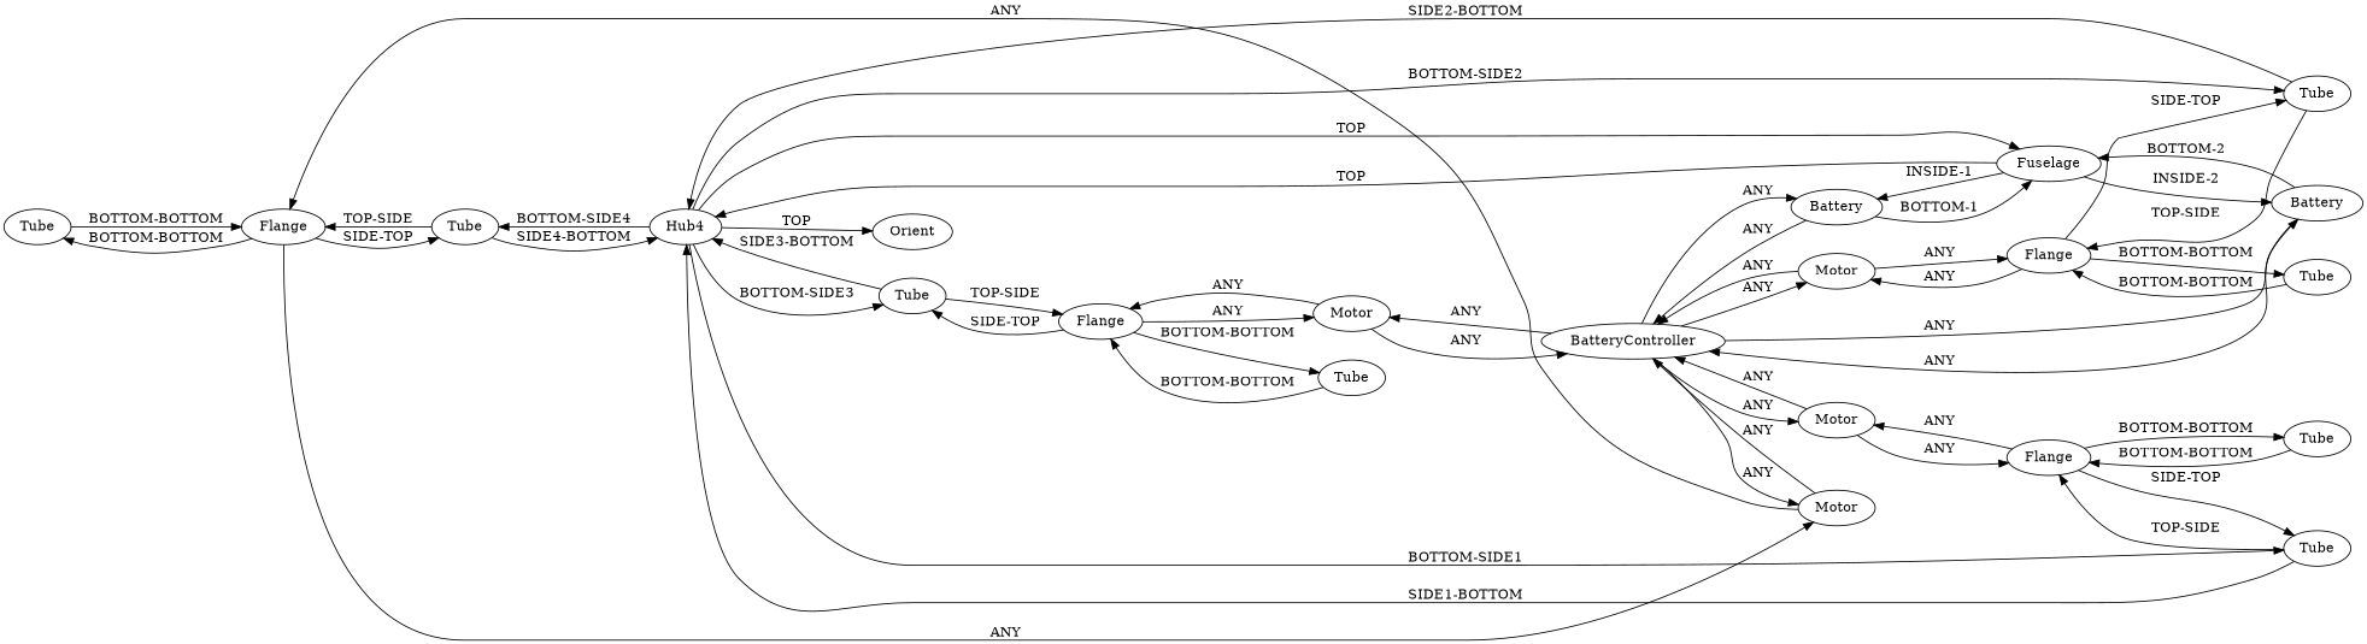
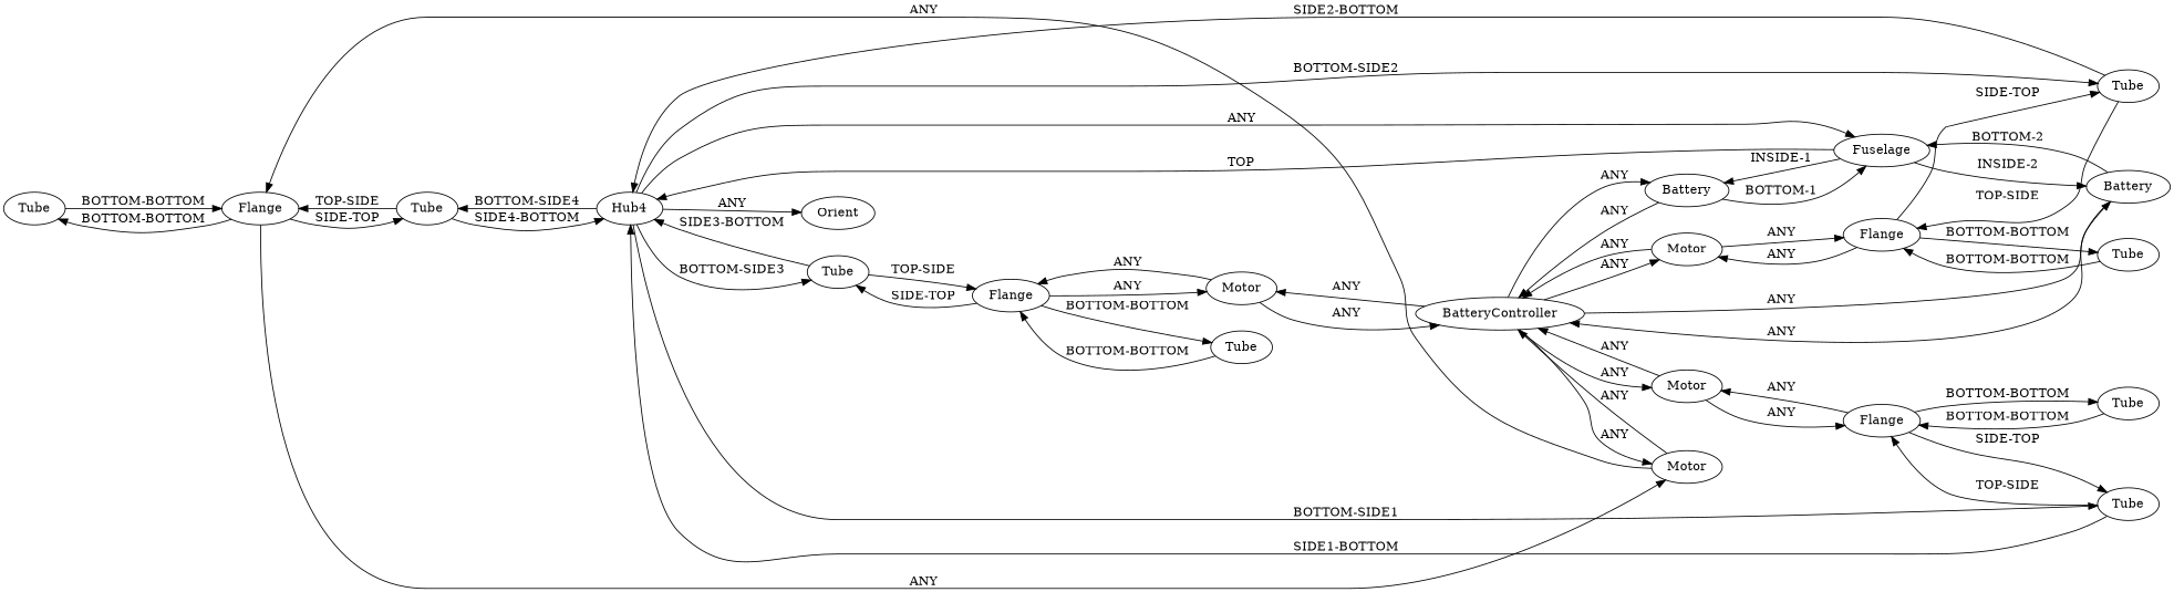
  digraph {
    rankdir=LR
    n1 [instance=Tube_instance_1 label=Tube]
    n2 [instance=Flange_instance_2 label=Flange]
    n3 [instance=Motor_instance_2 label=Motor]
    n4 [instance=Tube_instance_7 label=Tube]
    n5 [instance=Motor_instance_1 label=Motor]
    n6 [instance=BatteryController_instance_1 label=BatteryController]
    n7 [instance=Flange_instance_4 label=Flange]
    n8 [instance=Battery_instance_1 label=Battery]
    n9 [instance=Motor_instance_3 label=Motor]
    n10 [instance=Battery_instance_2 label=Battery]
    n11 [instance=Motor_instance_4 label=Motor]
    n12 [instance=Tube_instance_2 label=Tube]
    n13 [instance=Tube_instance_4 label=Tube]
    n14 [instance=Hub4_instance_1 label=Hub4]
    n15 [instance=Fuselage_instance_1 label=Fuselage]
    n16 [instance=Tube_instance_6 label=Tube]
    n17 [instance=Orient label=Orient]
    n18 [instance=Tube_instance_8 label=Tube]
    n19 [instance=Tube_instance_3 label=Tube]
    n20 [instance=Flange_instance_3 label=Flange]
    n21 [instance=Flange_instance_1 label=Flange]
    n22 [instance=Tube_instance_5 label=Tube]
    n1 -> n2 [label="BOTTOM-BOTTOM"]
    n2 -> n1 [label="BOTTOM-BOTTOM"]
    n2 -> n3 [label=ANY]
    n2 -> n4 [label="SIDE-TOP"]
    n3 -> n2 [label=ANY]
    n3 -> n6 [label=ANY]
    n4 -> n2 [label="TOP-SIDE"]
    n4 -> n14 [label="SIDE4-BOTTOM"]
    n5 -> n6 [label=ANY]
    n5 -> n7 [label=ANY]
    n6 -> n3 [label=ANY]
    n6 -> n5 [label=ANY]
    n6 -> n8 [label=ANY]
    n6 -> n9 [label=ANY]
    n6 -> n10 [label=ANY]
    n6 -> n11 [label=ANY]
    n7 -> n5 [label=ANY]
    n7 -> n12 [label="SIDE-TOP"]
    n7 -> n13 [label="BOTTOM-BOTTOM"]
    n8 -> n6 [label=ANY]
    n8 -> n15 [label="BOTTOM-1"]
    n9 -> n6 [label=ANY]
    n9 -> n21 [label=ANY]
    n10 -> n6 [label=ANY]
    n10 -> n15 [label="BOTTOM-2"]
    n11 -> n6 [label=ANY]
    n11 -> n20 [label=ANY]
    n12 -> n7 [label="TOP-SIDE"]
    n12 -> n14 [label="SIDE1-BOTTOM"]
    n13 -> n7 [label="BOTTOM-BOTTOM"]
    n14 -> n4 [label="BOTTOM-SIDE4"]
    n14 -> n12 [label="BOTTOM-SIDE1"]
-   n14 -> n15 [label=TOP]
+   n14 -> n15 [label=ANY]
    n14 -> n16 [label="BOTTOM-SIDE2"]
-   n14 -> n17 [label=TOP]
+   n14 -> n17 [label=ANY]
    n14 -> n18 [label="BOTTOM-SIDE3"]
    n15 -> n8 [label="INSIDE-1"]
    n15 -> n10 [label="INSIDE-2"]
    n15 -> n14 [label=TOP]
    n16 -> n14 [label="SIDE2-BOTTOM"]
    n16 -> n21 [label="TOP-SIDE"]
    n18 -> n14 [label="SIDE3-BOTTOM"]
    n18 -> n20 [label="TOP-SIDE"]
    n19 -> n20 [label="BOTTOM-BOTTOM"]
    n20 -> n11 [label=ANY]
    n20 -> n18 [label="SIDE-TOP"]
    n20 -> n19 [label="BOTTOM-BOTTOM"]
    n21 -> n9 [label=ANY]
    n21 -> n16 [label="SIDE-TOP"]
    n21 -> n22 [label="BOTTOM-BOTTOM"]
    n22 -> n21 [label="BOTTOM-BOTTOM"]
  }
